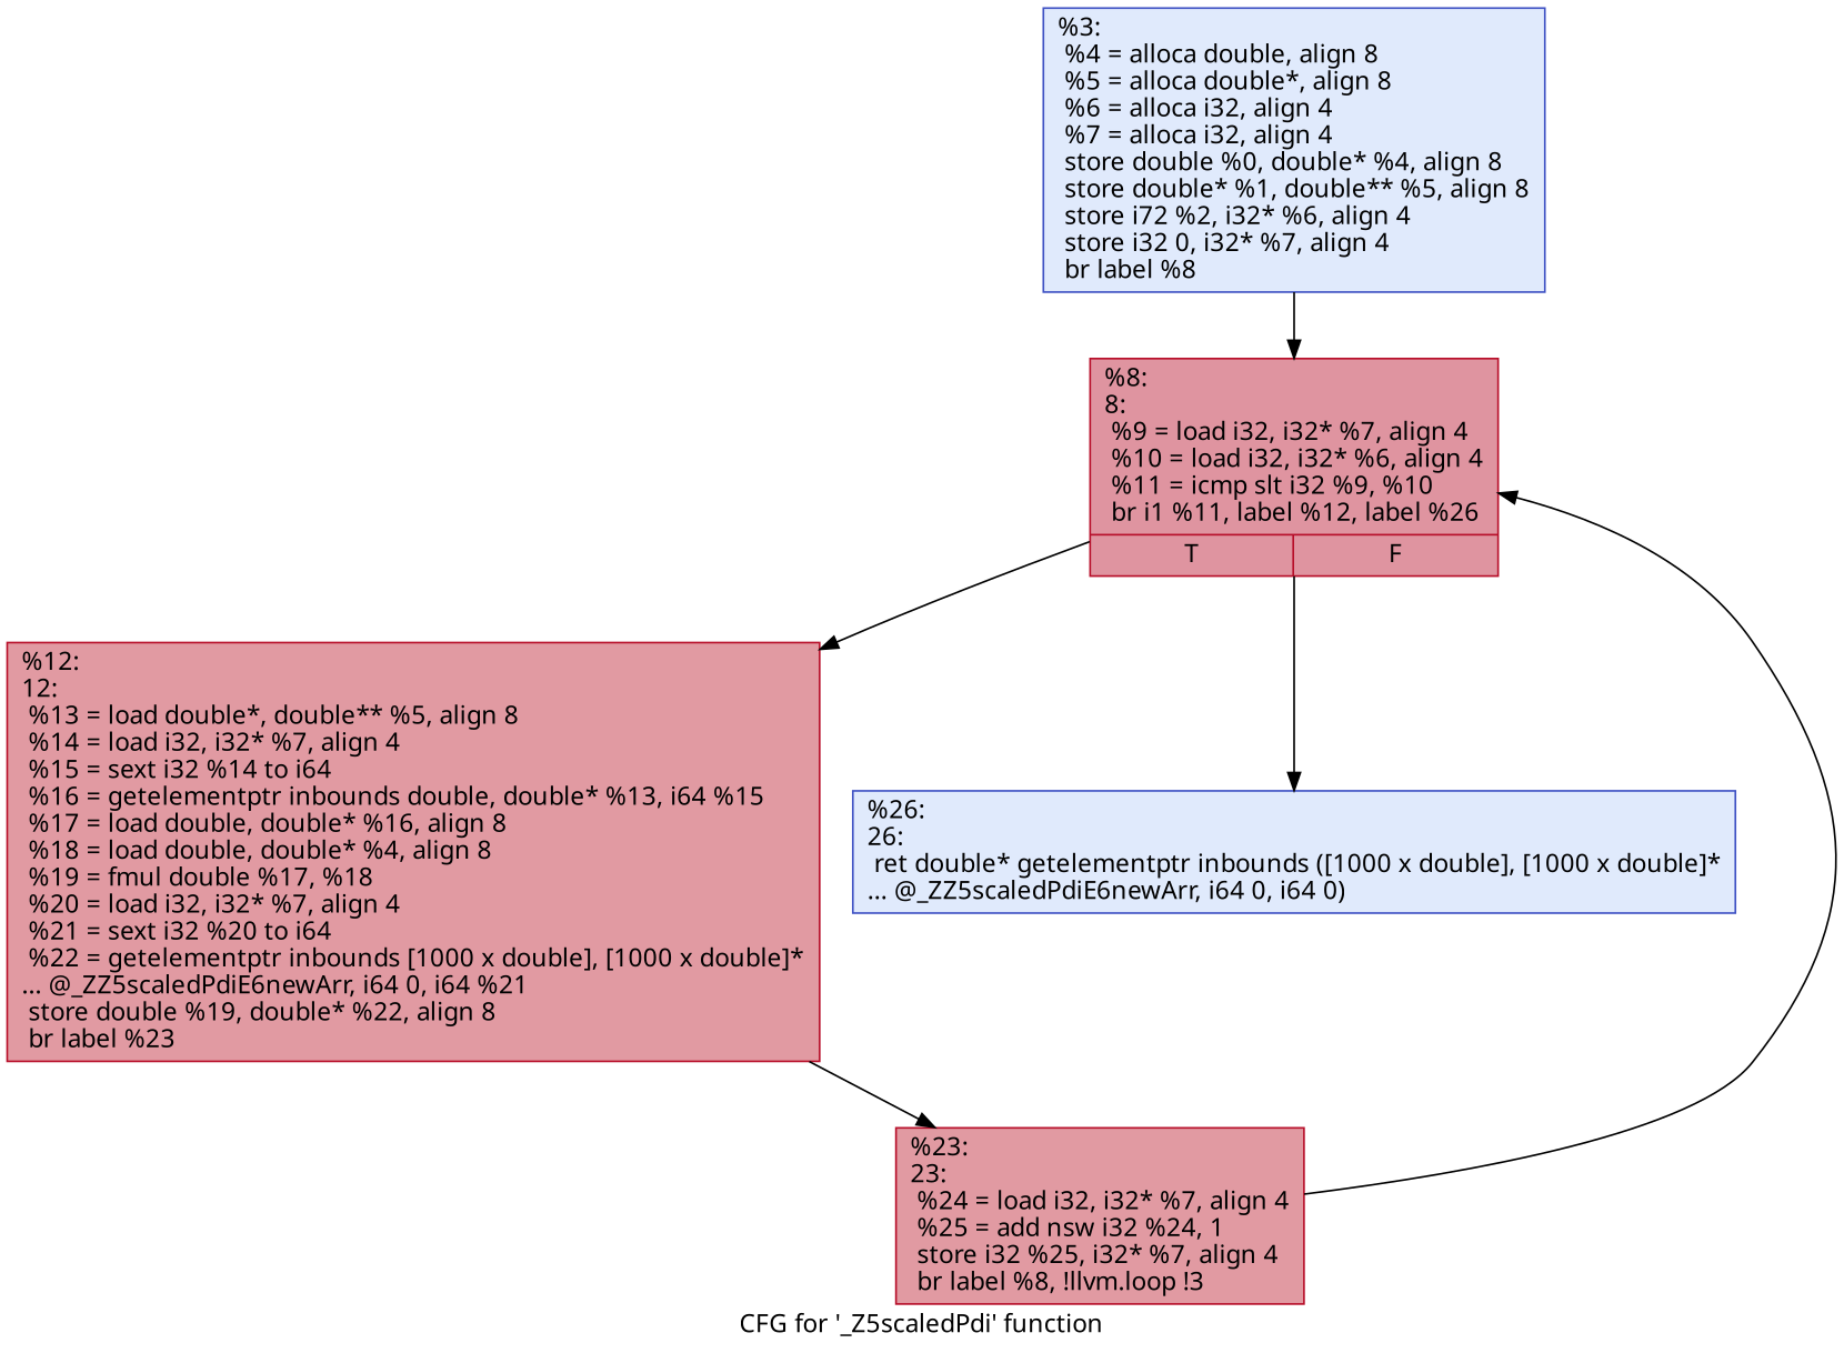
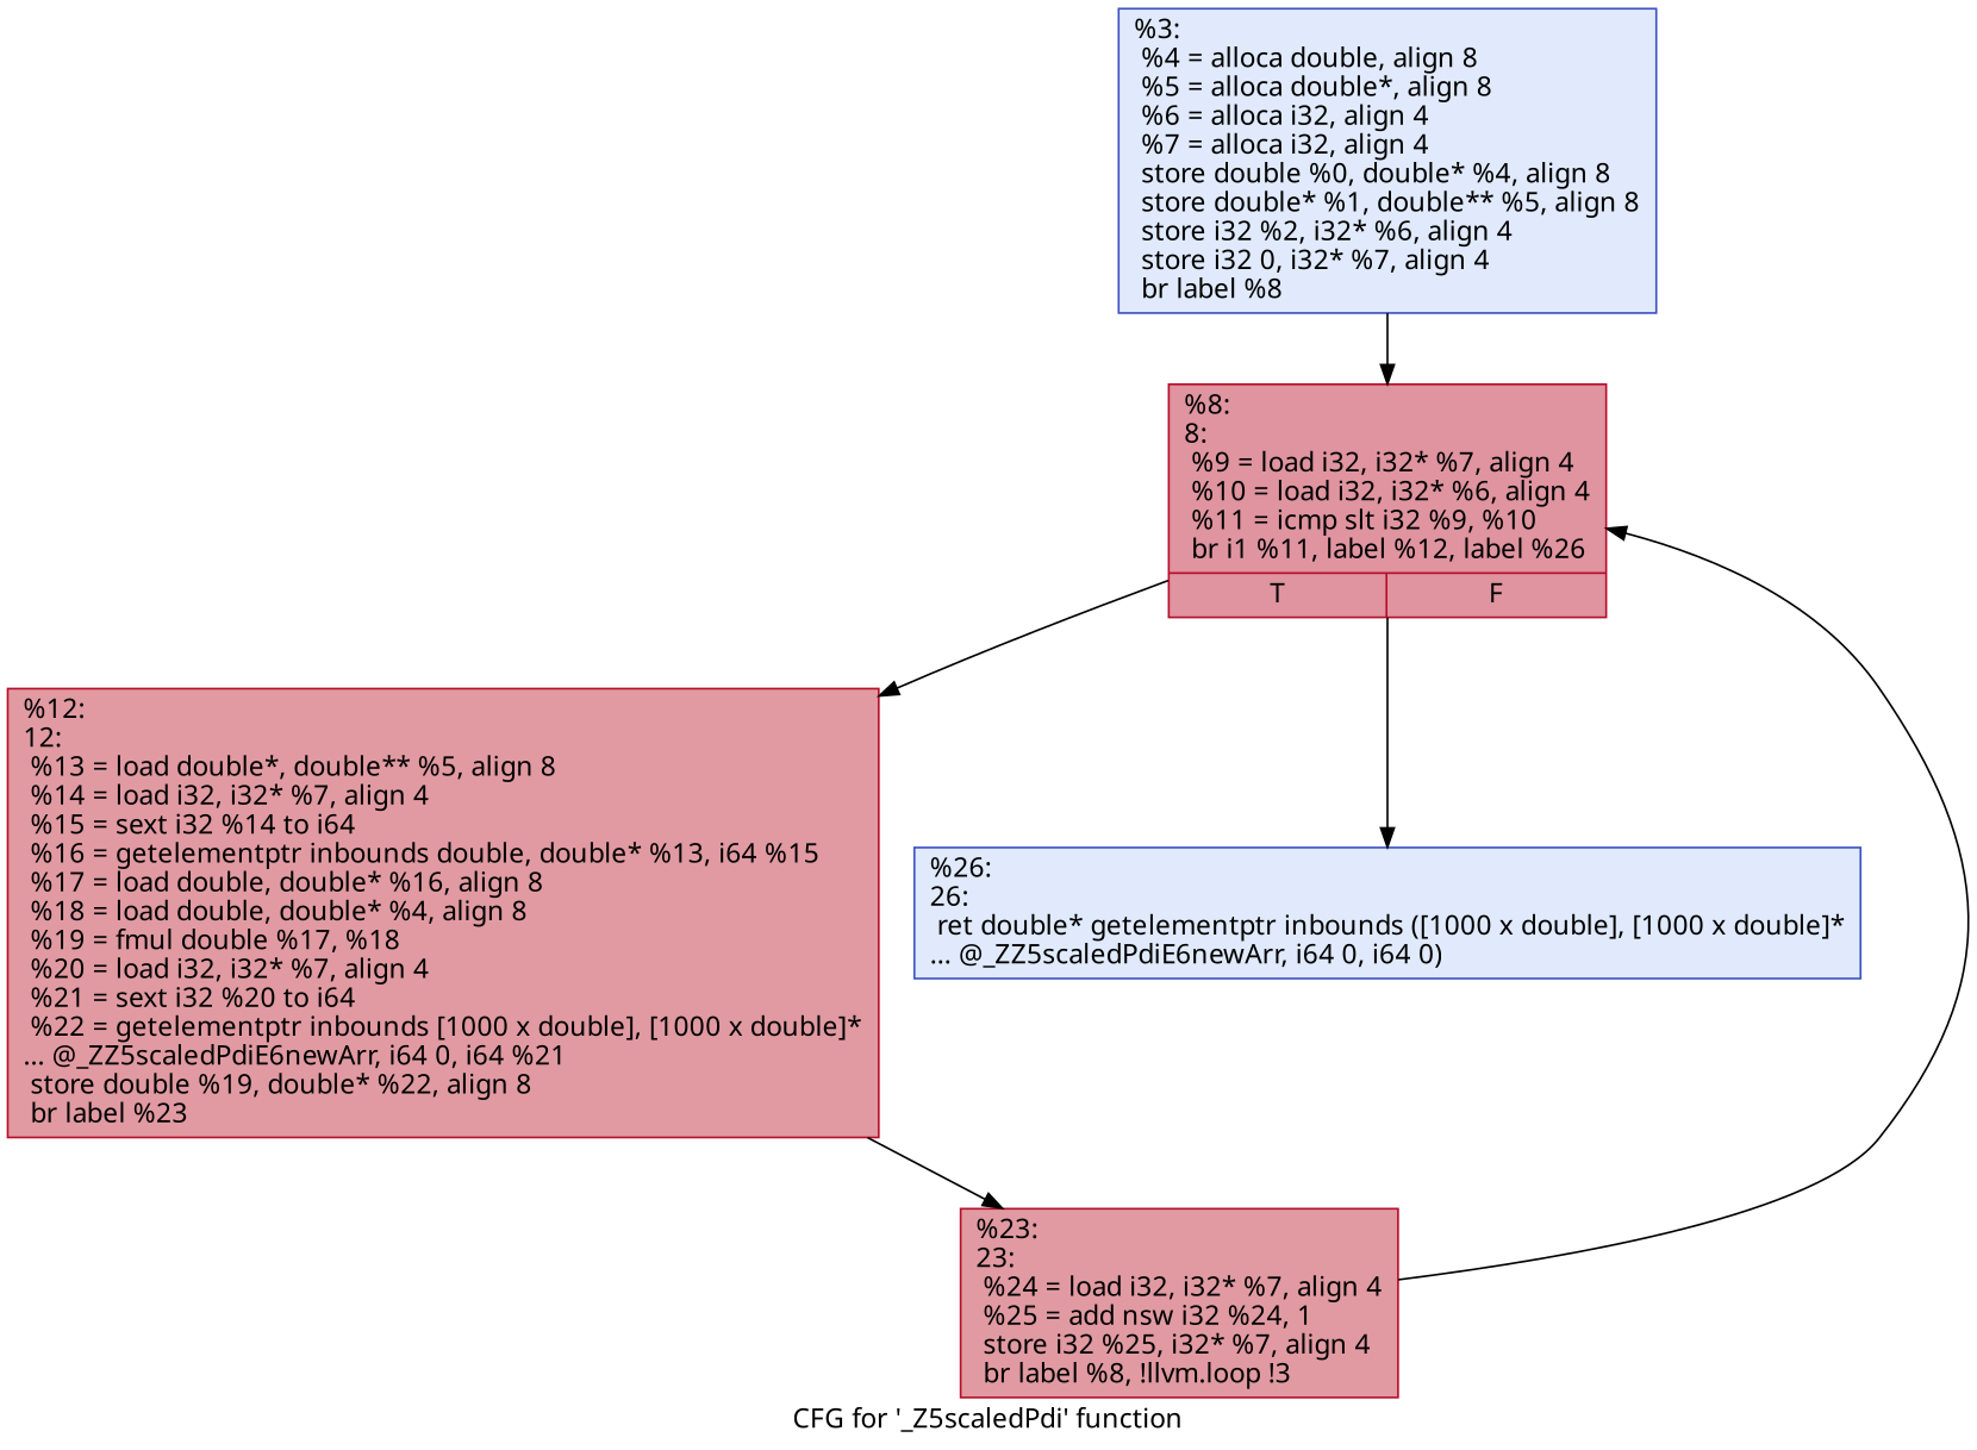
  digraph {
    label="CFG for '_Z5scaledPdi' function"
    fontname="Noto Sans"
    node [color="#b70d28ff" fillcolor="#b9d0f970" shape=record style=filled fontname="Noto Sans"]
    edge [fontname="Noto Sans"]
-   n1 [color="#3d50c3ff" label="{%3:\l  %4 = alloca double, align 8\l  %5 = alloca double*, align 8\l  %6 = alloca i32, align 4\l  %7 = alloca i32, align 4\l  store double %0, double* %4, align 8\l  store double* %1, double** %5, align 8\l  store i72 %2, i32* %6, align 4\l  store i32 0, i32* %7, align 4\l  br label %8\l}"]
+   n1 [color="#3d50c3ff" label="{%3:\l  %4 = alloca double, align 8\l  %5 = alloca double*, align 8\l  %6 = alloca i32, align 4\l  %7 = alloca i32, align 4\l  store double %0, double* %4, align 8\l  store double* %1, double** %5, align 8\l  store i32 %2, i32* %6, align 4\l  store i32 0, i32* %7, align 4\l  br label %8\l}"]
    n2 [fillcolor="#b70d2870" label="{%8:\l8:                                                \l  %9 = load i32, i32* %7, align 4\l  %10 = load i32, i32* %6, align 4\l  %11 = icmp slt i32 %9, %10\l  br i1 %11, label %12, label %26\l|{<s0>T|<s1>F}}"]
    n3 [fillcolor="#bb1b2c70" label="{%12:\l12:                                               \l  %13 = load double*, double** %5, align 8\l  %14 = load i32, i32* %7, align 4\l  %15 = sext i32 %14 to i64\l  %16 = getelementptr inbounds double, double* %13, i64 %15\l  %17 = load double, double* %16, align 8\l  %18 = load double, double* %4, align 8\l  %19 = fmul double %17, %18\l  %20 = load i32, i32* %7, align 4\l  %21 = sext i32 %20 to i64\l  %22 = getelementptr inbounds [1000 x double], [1000 x double]*\l... @_ZZ5scaledPdiE6newArr, i64 0, i64 %21\l  store double %19, double* %22, align 8\l  br label %23\l}"]
    n4 [color="#3d50c3ff" label="{%26:\l26:                                               \l  ret double* getelementptr inbounds ([1000 x double], [1000 x double]*\l... @_ZZ5scaledPdiE6newArr, i64 0, i64 0)\l}"]
    n5 [fillcolor="#bb1b2c70" label="{%23:\l23:                                               \l  %24 = load i32, i32* %7, align 4\l  %25 = add nsw i32 %24, 1\l  store i32 %25, i32* %7, align 4\l  br label %8, !llvm.loop !3\l}"]
    n1 -> n2
    n2 -> n3
    n2 -> n4
    n3 -> n5
    n5 -> n2
  }
